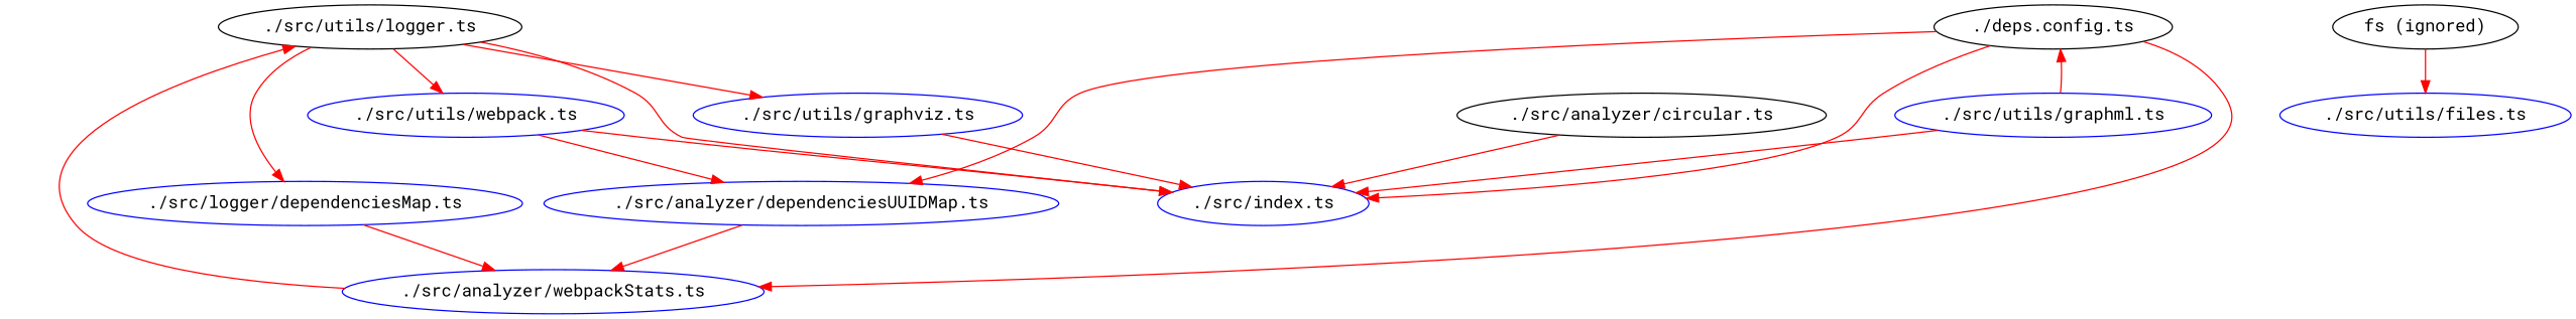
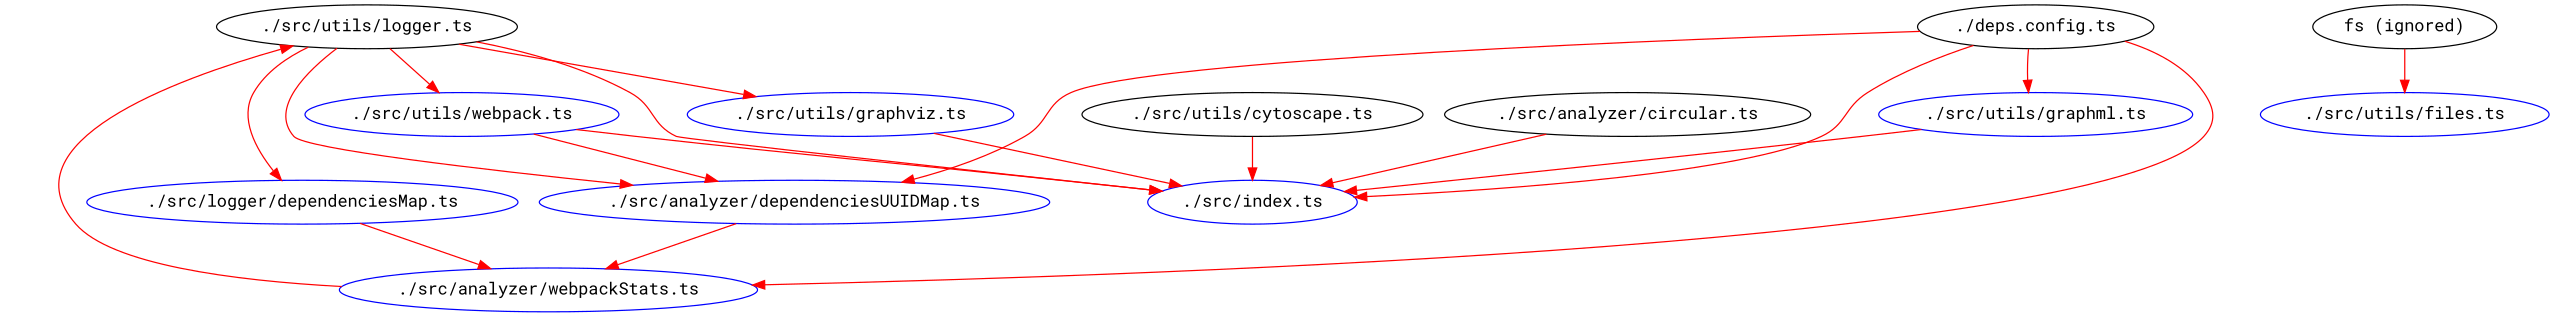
  digraph {
    fontname="Roboto Mono"
    node [fontname="Roboto Mono" color=blue]
    edge [color=red fontname="Roboto Mono"]
    "./src/utils/logger.ts" [color=""]
    "./src/analyzer/webpackStats.ts"
    "./deps.config.ts" [color=""]
    "./src/index.ts"
    "./src/utils/graphml.ts"
    "./src/analyzer/dependenciesUUIDMap.ts"
    "./src/utils/webpack.ts"
    "./src/utils/graphviz.ts"
    n9 [label="./src/logger/dependenciesMap.ts"]
+   "./src/utils/cytoscape.ts" [color=""]
    "./src/analyzer/circular.ts" [color=""]
    "fs (ignored)" [color=""]
    "./src/utils/files.ts"
    "./src/utils/logger.ts" -> "./src/index.ts"
+   "./src/utils/logger.ts" -> "./src/analyzer/dependenciesUUIDMap.ts"
    "./src/utils/logger.ts" -> "./src/utils/webpack.ts"
    "./src/utils/logger.ts" -> "./src/utils/graphviz.ts"
    "./src/utils/logger.ts" -> n9
    "./src/analyzer/webpackStats.ts" -> "./src/utils/logger.ts"
    "./deps.config.ts" -> "./src/analyzer/webpackStats.ts"
    "./deps.config.ts" -> "./src/index.ts"
-   "./src/utils/graphml.ts" -> "./deps.config.ts"
+   "./deps.config.ts" -> "./src/utils/graphml.ts"
    "./deps.config.ts" -> "./src/analyzer/dependenciesUUIDMap.ts"
    "./src/utils/graphml.ts" -> "./src/index.ts"
    "./src/analyzer/dependenciesUUIDMap.ts" -> "./src/analyzer/webpackStats.ts"
    "./src/utils/webpack.ts" -> "./src/index.ts"
    "./src/utils/webpack.ts" -> "./src/analyzer/dependenciesUUIDMap.ts"
    "./src/utils/graphviz.ts" -> "./src/index.ts"
    n9 -> "./src/analyzer/webpackStats.ts"
+   "./src/utils/cytoscape.ts" -> "./src/index.ts"
    "./src/analyzer/circular.ts" -> "./src/index.ts"
    "fs (ignored)" -> "./src/utils/files.ts"
  }
